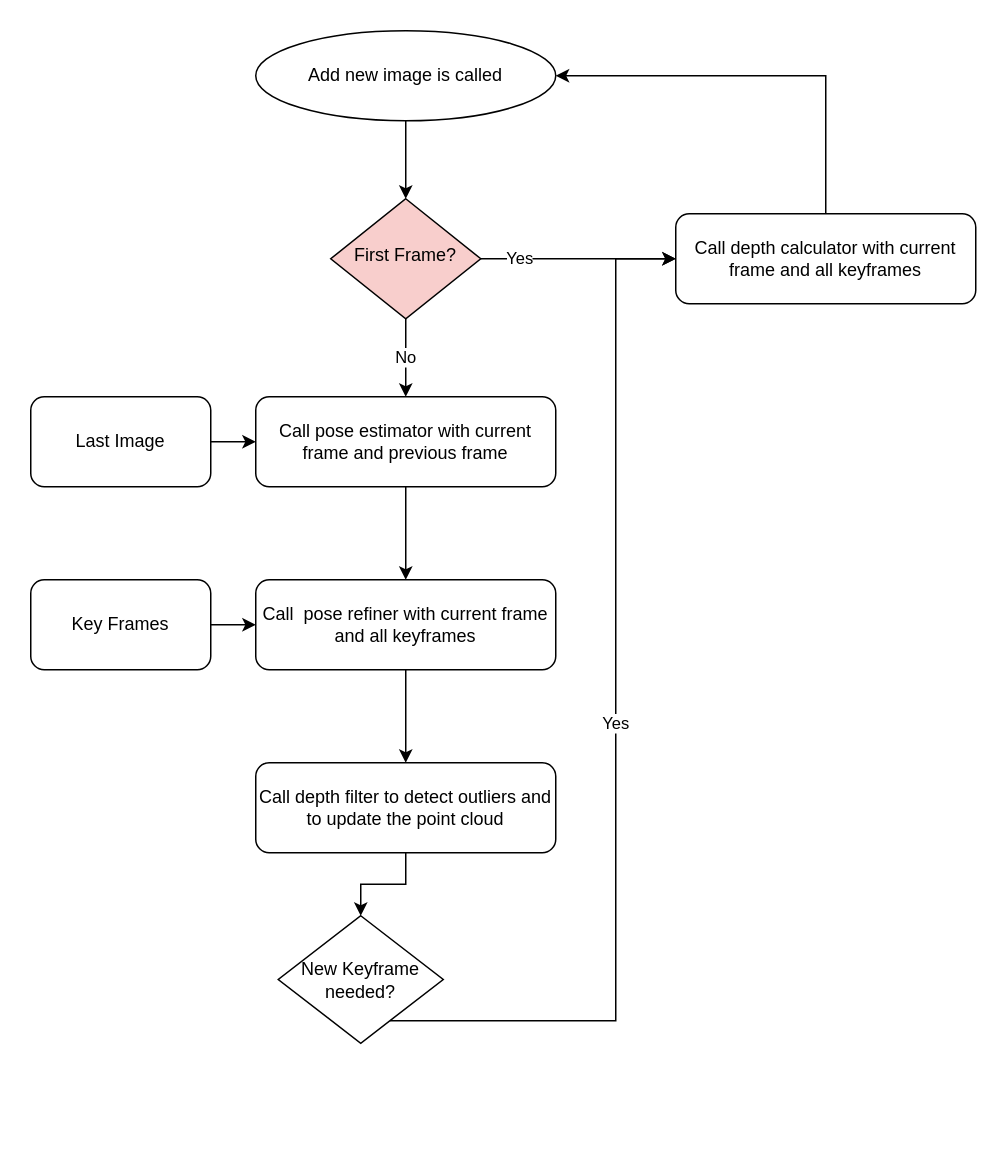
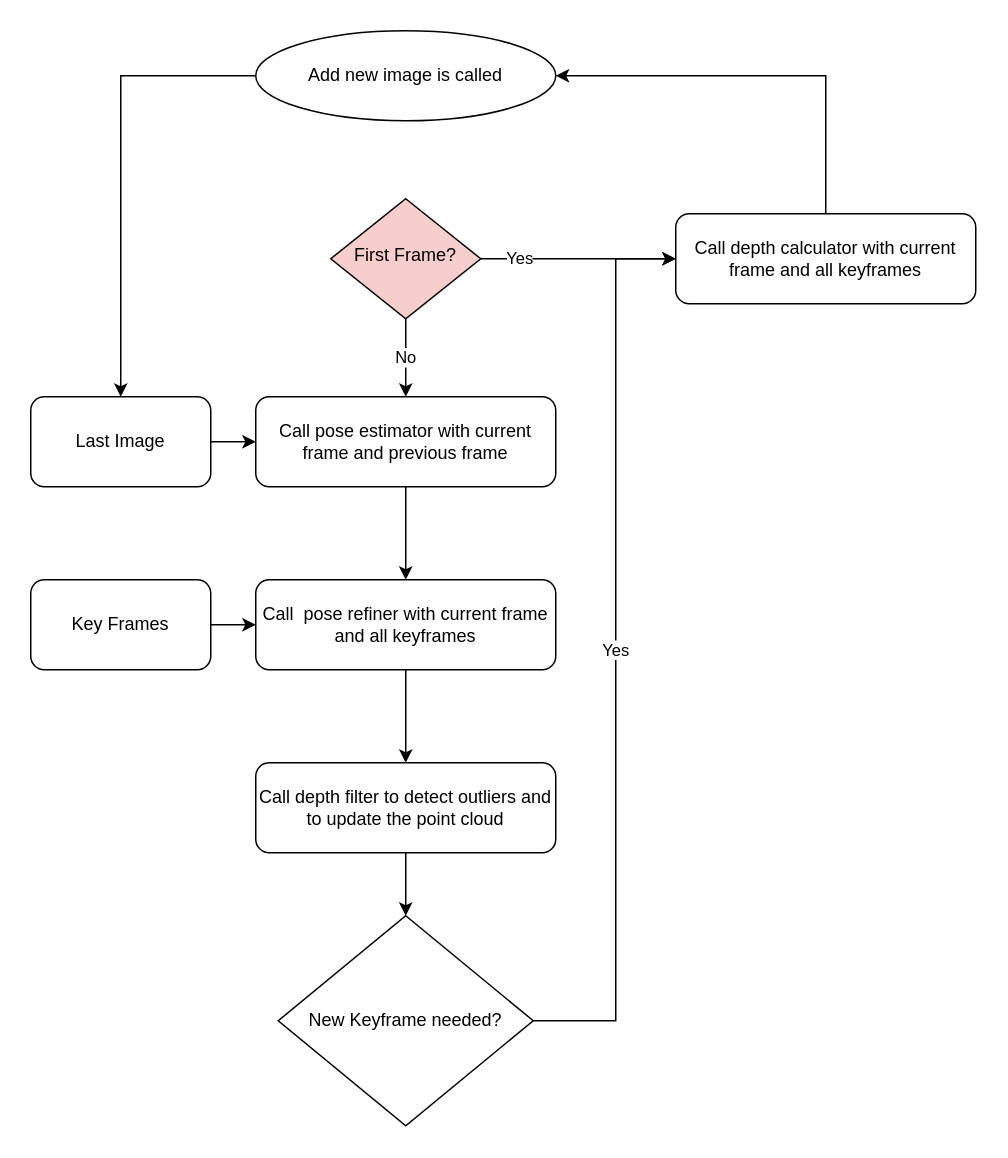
  <mxCell id="0" />
  <mxCell id="1" parent="0" />
  <mxCell id="2" value="No" style="edgeStyle=orthogonalEdgeStyle;rounded=0;orthogonalLoop=1;jettySize=auto;html=1;entryX=0.5;entryY=0;entryDx=0;entryDy=0;" edge="1" parent="1" source="4" target="12"><mxGeometry relative="1" as="geometry" /></mxCell>
  <mxCell id="3" value="Yes" style="edgeStyle=orthogonalEdgeStyle;rounded=0;orthogonalLoop=1;jettySize=auto;html=1;entryX=0;entryY=0.5;entryDx=0;entryDy=0;" edge="1" parent="1" source="4" target="8"><mxGeometry x="-0.6" relative="1" as="geometry"><mxPoint as="offset" /></mxGeometry></mxCell>
  <mxCell id="4" value="First Frame?" style="rhombus;whiteSpace=wrap;html=1;shadow=0;fontFamily=Helvetica;fontSize=12;align=center;strokeWidth=1;spacing=6;spacingTop=-4;fillColor=#f8cecc;" vertex="1" parent="1"><mxGeometry x="220" y="132" width="100" height="80" as="geometry" /></mxCell>
- <mxCell id="5" style="edgeStyle=orthogonalEdgeStyle;rounded=0;orthogonalLoop=1;jettySize=auto;html=1;entryX=0.5;entryY=0;entryDx=0;entryDy=0;" edge="1" parent="1" source="6" target="4"><mxGeometry relative="1" as="geometry" /></mxCell>
+ <mxCell id="5" style="edgeStyle=orthogonalEdgeStyle;rounded=0;orthogonalLoop=1;jettySize=auto;html=1;" edge="1" parent="1" source="6" target="10"><mxGeometry relative="1" as="geometry" /></mxCell>
  <mxCell id="6" value="Add new image is called" style="ellipse;whiteSpace=wrap;html=1;fontSize=12;glass=0;strokeWidth=1;shadow=0;" vertex="1" parent="1"><mxGeometry x="170" y="20" width="200" height="60" as="geometry" /></mxCell>
  <mxCell id="7" style="edgeStyle=orthogonalEdgeStyle;rounded=0;orthogonalLoop=1;jettySize=auto;html=1;entryX=1;entryY=0.5;entryDx=0;entryDy=0;exitX=0.5;exitY=0;exitDx=0;exitDy=0;" edge="1" parent="1" source="8" target="6"><mxGeometry relative="1" as="geometry"><Array as="points"><mxPoint x="550" y="50" /></Array></mxGeometry></mxCell>
  <mxCell id="8" value="Call depth calculator with current frame and all keyframes" style="rounded=1;whiteSpace=wrap;html=1;" vertex="1" parent="1"><mxGeometry x="450" y="142" width="200" height="60" as="geometry" /></mxCell>
  <mxCell id="9" style="edgeStyle=orthogonalEdgeStyle;rounded=0;orthogonalLoop=1;jettySize=auto;html=1;entryX=0;entryY=0.5;entryDx=0;entryDy=0;" edge="1" parent="1" source="10" target="12"><mxGeometry relative="1" as="geometry" /></mxCell>
  <mxCell id="10" value="Last Image" style="rounded=1;whiteSpace=wrap;html=1;fontSize=12;glass=0;strokeWidth=1;shadow=0;" vertex="1" parent="1"><mxGeometry x="20" y="264" width="120" height="60" as="geometry" /></mxCell>
  <mxCell id="11" style="edgeStyle=orthogonalEdgeStyle;rounded=0;orthogonalLoop=1;jettySize=auto;html=1;entryX=0.5;entryY=0;entryDx=0;entryDy=0;" edge="1" parent="1" source="12" target="14"><mxGeometry relative="1" as="geometry" /></mxCell>
  <mxCell id="12" value="Call pose estimator with current frame and previous frame" style="rounded=1;whiteSpace=wrap;html=1;fontSize=12;glass=0;strokeWidth=1;shadow=0;" vertex="1" parent="1"><mxGeometry x="170" y="264" width="200" height="60" as="geometry" /></mxCell>
  <mxCell id="13" style="edgeStyle=orthogonalEdgeStyle;rounded=0;orthogonalLoop=1;jettySize=auto;html=1;entryX=0.5;entryY=0;entryDx=0;entryDy=0;" edge="1" parent="1" source="14" target="18"><mxGeometry relative="1" as="geometry" /></mxCell>
  <mxCell id="14" value="Call&amp;nbsp; pose refiner with current frame and all keyframes" style="rounded=1;whiteSpace=wrap;html=1;fontSize=12;glass=0;strokeWidth=1;shadow=0;" vertex="1" parent="1"><mxGeometry x="170" y="386" width="200" height="60" as="geometry" /></mxCell>
  <mxCell id="15" style="edgeStyle=orthogonalEdgeStyle;rounded=0;orthogonalLoop=1;jettySize=auto;html=1;entryX=0;entryY=0.5;entryDx=0;entryDy=0;" edge="1" parent="1" source="16" target="14"><mxGeometry relative="1" as="geometry" /></mxCell>
  <mxCell id="16" value="Key Frames" style="rounded=1;whiteSpace=wrap;html=1;fontSize=12;glass=0;strokeWidth=1;shadow=0;" vertex="1" parent="1"><mxGeometry x="20" y="386" width="120" height="60" as="geometry" /></mxCell>
  <mxCell id="17" style="edgeStyle=orthogonalEdgeStyle;rounded=0;orthogonalLoop=1;jettySize=auto;html=1;entryX=0.5;entryY=0;entryDx=0;entryDy=0;" edge="1" parent="1" source="18" target="20"><mxGeometry relative="1" as="geometry" /></mxCell>
  <mxCell id="18" value="Call depth filter to detect outliers and to update the point cloud" style="rounded=1;whiteSpace=wrap;html=1;" vertex="1" parent="1"><mxGeometry x="170" y="508" width="200" height="60" as="geometry" /></mxCell>
  <mxCell id="19" value="Yes" style="edgeStyle=orthogonalEdgeStyle;rounded=0;orthogonalLoop=1;jettySize=auto;html=1;entryX=0;entryY=0.5;entryDx=0;entryDy=0;" edge="1" parent="1" source="20" target="8"><mxGeometry relative="1" as="geometry"><mxPoint x="370" y="140" as="targetPoint" /><Array as="points"><mxPoint x="410" y="680" /><mxPoint x="410" y="172" /></Array></mxGeometry></mxCell>
- <mxCell id="20" value="New Keyframe needed?" style="rhombus;whiteSpace=wrap;html=1;" vertex="1" parent="1"><mxGeometry x="185" y="610" width="110" height="85" as="geometry" /></mxCell>
+ <mxCell id="20" value="New Keyframe needed?" style="rhombus;whiteSpace=wrap;html=1;" vertex="1" parent="1"><mxGeometry x="185" y="610" width="170" height="140" as="geometry" /></mxCell>
